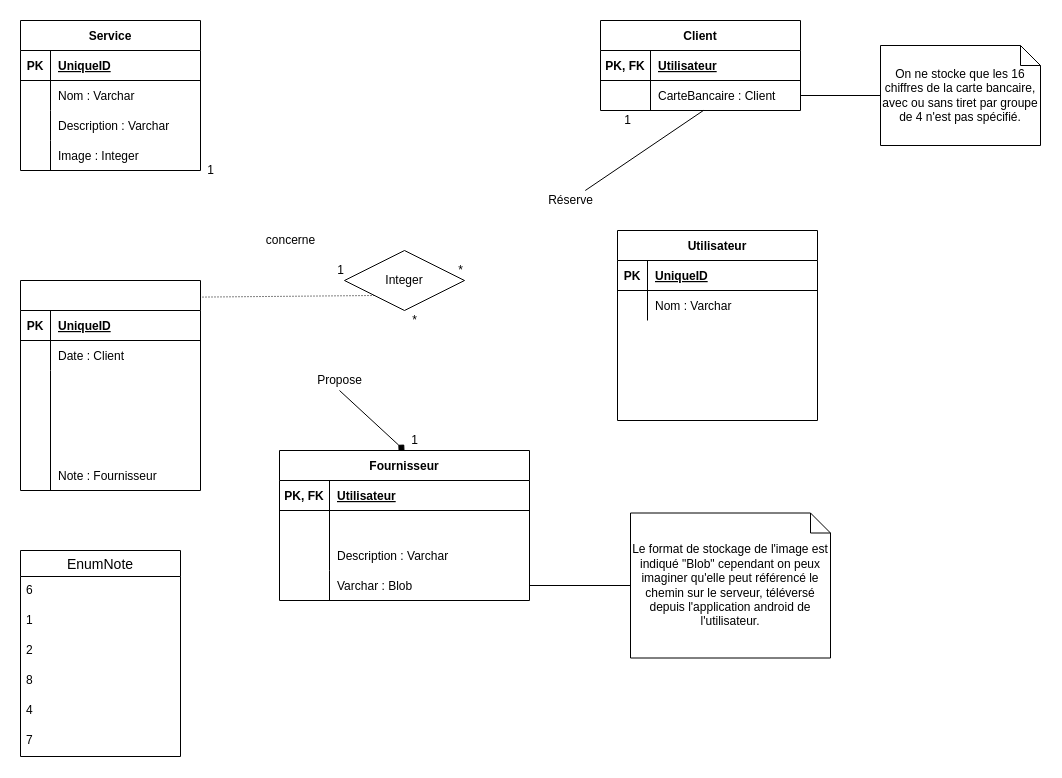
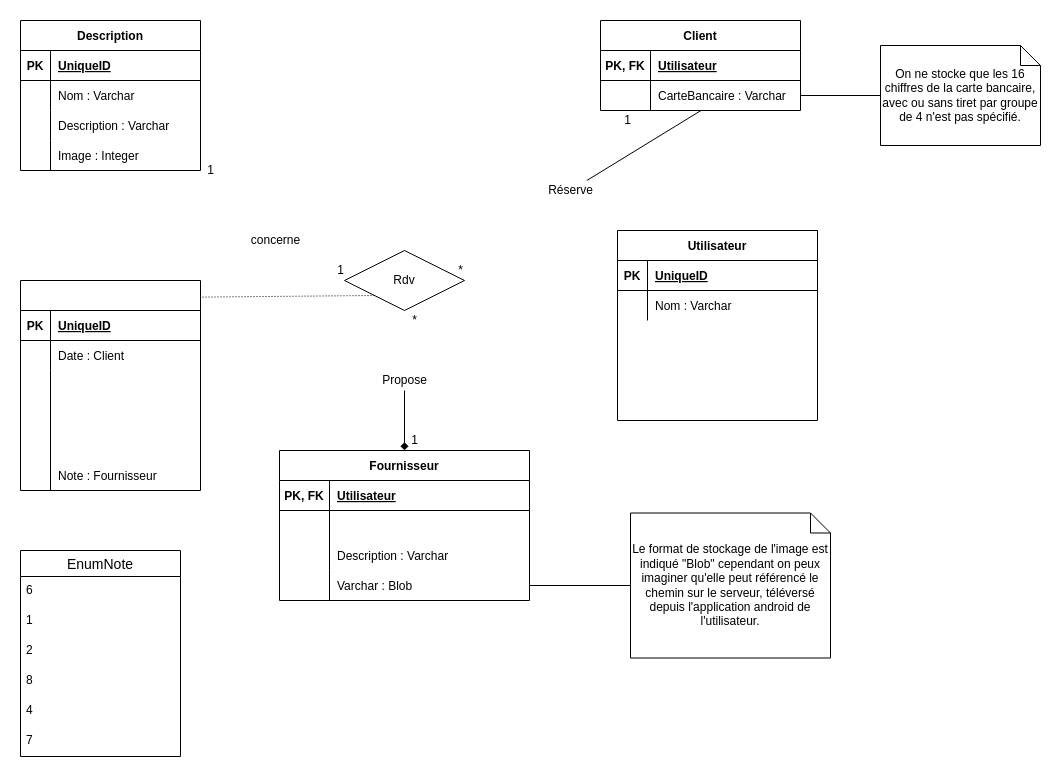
  <mxCell id="0" />
  <mxCell id="1" parent="0" />
- <mxCell id="2" value="Service" style="shape=table;startSize=30;container=1;collapsible=1;childLayout=tableLayout;fixedRows=1;rowLines=0;fontStyle=1;align=center;resizeLast=1;" parent="1" vertex="1"><mxGeometry x="20" y="20" width="180" height="150" as="geometry" /></mxCell>
+ <mxCell id="2" value="Description" style="shape=table;startSize=30;container=1;collapsible=1;childLayout=tableLayout;fixedRows=1;rowLines=0;fontStyle=1;align=center;resizeLast=1;" parent="1" vertex="1"><mxGeometry x="20" y="20" width="180" height="150" as="geometry" /></mxCell>
  <mxCell id="3" value="" style="shape=partialRectangle;collapsible=0;dropTarget=0;pointerEvents=0;fillColor=none;top=0;left=0;bottom=1;right=0;points=[[0,0.5],[1,0.5]];portConstraint=eastwest;" parent="2" vertex="1"><mxGeometry y="30" width="180" height="30" as="geometry" /></mxCell>
  <mxCell id="4" value="PK" style="shape=partialRectangle;connectable=0;fillColor=none;top=0;left=0;bottom=0;right=0;fontStyle=1;overflow=hidden;" parent="3" vertex="1"><mxGeometry width="30" height="30" as="geometry" /></mxCell>
  <mxCell id="5" value="UniqueID" style="shape=partialRectangle;connectable=0;fillColor=none;top=0;left=0;bottom=0;right=0;align=left;spacingLeft=6;fontStyle=5;overflow=hidden;" parent="3" vertex="1"><mxGeometry x="30" width="150" height="30" as="geometry" /></mxCell>
  <mxCell id="6" value="" style="shape=partialRectangle;collapsible=0;dropTarget=0;pointerEvents=0;fillColor=none;top=0;left=0;bottom=0;right=0;points=[[0,0.5],[1,0.5]];portConstraint=eastwest;" parent="2" vertex="1"><mxGeometry y="60" width="180" height="30" as="geometry" /></mxCell>
  <mxCell id="7" value="" style="shape=partialRectangle;connectable=0;fillColor=none;top=0;left=0;bottom=0;right=0;editable=1;overflow=hidden;" parent="6" vertex="1"><mxGeometry width="30" height="30" as="geometry" /></mxCell>
  <mxCell id="8" value="Nom : Varchar" style="shape=partialRectangle;connectable=0;fillColor=none;top=0;left=0;bottom=0;right=0;align=left;spacingLeft=6;overflow=hidden;" parent="6" vertex="1"><mxGeometry x="30" width="150" height="30" as="geometry" /></mxCell>
  <mxCell id="9" value="" style="shape=partialRectangle;collapsible=0;dropTarget=0;pointerEvents=0;fillColor=none;top=0;left=0;bottom=0;right=0;points=[[0,0.5],[1,0.5]];portConstraint=eastwest;" parent="2" vertex="1"><mxGeometry y="90" width="180" height="30" as="geometry" /></mxCell>
  <mxCell id="10" value="" style="shape=partialRectangle;connectable=0;fillColor=none;top=0;left=0;bottom=0;right=0;editable=1;overflow=hidden;" parent="9" vertex="1"><mxGeometry width="30" height="30" as="geometry" /></mxCell>
  <mxCell id="11" value="Description : Varchar" style="shape=partialRectangle;connectable=0;fillColor=none;top=0;left=0;bottom=0;right=0;align=left;spacingLeft=6;overflow=hidden;" parent="9" vertex="1"><mxGeometry x="30" width="150" height="30" as="geometry" /></mxCell>
  <mxCell id="12" value="" style="shape=partialRectangle;collapsible=0;dropTarget=0;pointerEvents=0;fillColor=none;top=0;left=0;bottom=0;right=0;points=[[0,0.5],[1,0.5]];portConstraint=eastwest;" parent="2" vertex="1"><mxGeometry y="120" width="180" height="30" as="geometry" /></mxCell>
  <mxCell id="13" value="" style="shape=partialRectangle;connectable=0;fillColor=none;top=0;left=0;bottom=0;right=0;editable=1;overflow=hidden;" parent="12" vertex="1"><mxGeometry width="30" height="30" as="geometry" /></mxCell>
  <mxCell id="14" value="Image : Integer" style="shape=partialRectangle;connectable=0;fillColor=none;top=0;left=0;bottom=0;right=0;align=left;spacingLeft=6;overflow=hidden;" parent="12" vertex="1"><mxGeometry x="30" width="150" height="30" as="geometry" /></mxCell>
  <mxCell id="15" value="Fournisseur" style="shape=table;startSize=30;container=1;collapsible=1;childLayout=tableLayout;fixedRows=1;rowLines=0;fontStyle=1;align=center;resizeLast=1;" parent="1" vertex="1"><mxGeometry x="279" y="450" width="250" height="150" as="geometry" /></mxCell>
  <mxCell id="16" value="" style="shape=partialRectangle;collapsible=0;dropTarget=0;pointerEvents=0;fillColor=none;top=0;left=0;bottom=1;right=0;points=[[0,0.5],[1,0.5]];portConstraint=eastwest;" parent="15" vertex="1"><mxGeometry y="30" width="250" height="30" as="geometry" /></mxCell>
  <mxCell id="17" value="PK, FK" style="shape=partialRectangle;connectable=0;fillColor=none;top=0;left=0;bottom=0;right=0;fontStyle=1;overflow=hidden;" parent="16" vertex="1"><mxGeometry width="50" height="30" as="geometry" /></mxCell>
  <mxCell id="18" value="Utilisateur" style="shape=partialRectangle;connectable=0;fillColor=none;top=0;left=0;bottom=0;right=0;align=left;spacingLeft=6;fontStyle=5;overflow=hidden;" parent="16" vertex="1"><mxGeometry x="50" width="200" height="30" as="geometry" /></mxCell>
  <mxCell id="19" value="" style="shape=partialRectangle;collapsible=0;dropTarget=0;pointerEvents=0;fillColor=none;top=0;left=0;bottom=0;right=0;points=[[0,0.5],[1,0.5]];portConstraint=eastwest;" parent="15" vertex="1"><mxGeometry y="60" width="250" height="30" as="geometry" /></mxCell>
  <mxCell id="20" value="" style="shape=partialRectangle;connectable=0;fillColor=none;top=0;left=0;bottom=0;right=0;editable=1;overflow=hidden;" parent="19" vertex="1"><mxGeometry width="50" height="30" as="geometry" /></mxCell>
  <mxCell id="21" value="" style="shape=partialRectangle;collapsible=0;dropTarget=0;pointerEvents=0;fillColor=none;top=0;left=0;bottom=0;right=0;points=[[0,0.5],[1,0.5]];portConstraint=eastwest;" parent="15" vertex="1"><mxGeometry y="90" width="250" height="30" as="geometry" /></mxCell>
  <mxCell id="22" value="" style="shape=partialRectangle;connectable=0;fillColor=none;top=0;left=0;bottom=0;right=0;editable=1;overflow=hidden;" parent="21" vertex="1"><mxGeometry width="50" height="30" as="geometry" /></mxCell>
  <mxCell id="23" value="Description : Varchar" style="shape=partialRectangle;connectable=0;fillColor=none;top=0;left=0;bottom=0;right=0;align=left;spacingLeft=6;overflow=hidden;" parent="21" vertex="1"><mxGeometry x="50" width="200" height="30" as="geometry" /></mxCell>
  <mxCell id="24" value="" style="shape=partialRectangle;collapsible=0;dropTarget=0;pointerEvents=0;fillColor=none;top=0;left=0;bottom=0;right=0;points=[[0,0.5],[1,0.5]];portConstraint=eastwest;" parent="15" vertex="1"><mxGeometry y="120" width="250" height="30" as="geometry" /></mxCell>
  <mxCell id="25" value="" style="shape=partialRectangle;connectable=0;fillColor=none;top=0;left=0;bottom=0;right=0;editable=1;overflow=hidden;" parent="24" vertex="1"><mxGeometry width="50" height="30" as="geometry" /></mxCell>
  <mxCell id="26" value="Varchar : Blob" style="shape=partialRectangle;connectable=0;fillColor=none;top=0;left=0;bottom=0;right=0;align=left;spacingLeft=6;overflow=hidden;" parent="24" vertex="1"><mxGeometry x="50" width="200" height="30" as="geometry" /></mxCell>
  <mxCell id="27" value="Client" style="shape=table;startSize=30;container=1;collapsible=1;childLayout=tableLayout;fixedRows=1;rowLines=0;fontStyle=1;align=center;resizeLast=1;" parent="1" vertex="1"><mxGeometry x="600" y="20" width="200" height="90" as="geometry" /></mxCell>
  <mxCell id="28" value="" style="shape=partialRectangle;collapsible=0;dropTarget=0;pointerEvents=0;fillColor=none;top=0;left=0;bottom=1;right=0;points=[[0,0.5],[1,0.5]];portConstraint=eastwest;" parent="27" vertex="1"><mxGeometry y="30" width="200" height="30" as="geometry" /></mxCell>
  <mxCell id="29" value="PK, FK" style="shape=partialRectangle;connectable=0;fillColor=none;top=0;left=0;bottom=0;right=0;fontStyle=1;overflow=hidden;" parent="28" vertex="1"><mxGeometry width="50" height="30" as="geometry" /></mxCell>
  <mxCell id="30" value="Utilisateur" style="shape=partialRectangle;connectable=0;fillColor=none;top=0;left=0;bottom=0;right=0;align=left;spacingLeft=6;fontStyle=5;overflow=hidden;" parent="28" vertex="1"><mxGeometry x="50" width="150" height="30" as="geometry" /></mxCell>
  <mxCell id="31" value="" style="shape=partialRectangle;collapsible=0;dropTarget=0;pointerEvents=0;fillColor=none;top=0;left=0;bottom=0;right=0;points=[[0,0.5],[1,0.5]];portConstraint=eastwest;" parent="27" vertex="1"><mxGeometry y="60" width="200" height="30" as="geometry" /></mxCell>
  <mxCell id="32" value="" style="shape=partialRectangle;connectable=0;fillColor=none;top=0;left=0;bottom=0;right=0;editable=1;overflow=hidden;" parent="31" vertex="1"><mxGeometry width="50" height="30" as="geometry" /></mxCell>
- <mxCell id="33" value="CarteBancaire : Client" style="shape=partialRectangle;connectable=0;fillColor=none;top=0;left=0;bottom=0;right=0;align=left;spacingLeft=6;overflow=hidden;" parent="31" vertex="1"><mxGeometry x="50" width="150" height="30" as="geometry" /></mxCell>
- <mxCell id="34" value="&lt;div&gt;Integer&lt;/div&gt;" style="shape=rhombus;perimeter=rhombusPerimeter;whiteSpace=wrap;html=1;align=center;" parent="1" vertex="1"><mxGeometry x="344" y="250" width="120" height="60" as="geometry" /></mxCell>
+ <mxCell id="33" value="CarteBancaire : Varchar" style="shape=partialRectangle;connectable=0;fillColor=none;top=0;left=0;bottom=0;right=0;align=left;spacingLeft=6;overflow=hidden;" parent="31" vertex="1"><mxGeometry x="50" width="150" height="30" as="geometry" /></mxCell>
+ <mxCell id="34" value="&lt;div&gt;Rdv&lt;/div&gt;" style="shape=rhombus;perimeter=rhombusPerimeter;whiteSpace=wrap;html=1;align=center;" parent="1" vertex="1"><mxGeometry x="344" y="250" width="120" height="60" as="geometry" /></mxCell>
  <mxCell id="35" value="" style="endArrow=none;html=1;rounded=0;" parent="1" source="62" target="33" edge="1"><mxGeometry relative="1" as="geometry"><mxPoint x="480" y="290" as="sourcePoint" /><mxPoint x="570" y="210" as="targetPoint" /></mxGeometry></mxCell>
  <mxCell id="36" value="" style="endArrow=diamond;html=1;rounded=0;exitX=0.5;exitY=1;exitDx=0;exitDy=0;entryX=0.5;entryY=0;entryDx=0;entryDy=0;" parent="1" source="60" target="15" edge="1"><mxGeometry relative="1" as="geometry"><mxPoint x="480" y="290" as="sourcePoint" /><mxPoint x="640" y="290" as="targetPoint" /></mxGeometry></mxCell>
  <mxCell id="37" value="1" style="text;html=1;align=center;verticalAlign=middle;resizable=0;points=[];autosize=1;" parent="1" vertex="1"><mxGeometry x="200" y="160" width="20" height="20" as="geometry" /></mxCell>
  <mxCell id="38" value="1" style="text;html=1;align=center;verticalAlign=middle;resizable=0;points=[];autosize=1;" parent="1" vertex="1"><mxGeometry x="330" y="260" width="20" height="20" as="geometry" /></mxCell>
  <mxCell id="39" value="*" style="text;html=1;align=center;verticalAlign=middle;resizable=0;points=[];autosize=1;" parent="1" vertex="1"><mxGeometry x="404" y="310" width="20" height="20" as="geometry" /></mxCell>
  <mxCell id="40" value="1" style="text;html=1;align=center;verticalAlign=middle;resizable=0;points=[];autosize=1;" parent="1" vertex="1"><mxGeometry x="404" y="430" width="20" height="20" as="geometry" /></mxCell>
  <mxCell id="41" value="*" style="text;html=1;align=center;verticalAlign=middle;resizable=0;points=[];autosize=1;" parent="1" vertex="1"><mxGeometry x="450" y="260" width="20" height="20" as="geometry" /></mxCell>
  <mxCell id="42" value="1" style="text;html=1;align=center;verticalAlign=middle;resizable=0;points=[];autosize=1;" parent="1" vertex="1"><mxGeometry x="617" y="110" width="20" height="20" as="geometry" /></mxCell>
  <mxCell id="43" value="" style="shape=table;startSize=30;container=1;collapsible=1;childLayout=tableLayout;fixedRows=1;rowLines=0;fontStyle=1;align=center;resizeLast=1;" parent="1" vertex="1"><mxGeometry x="20" y="280" width="180" height="210" as="geometry" /></mxCell>
  <mxCell id="44" value="" style="shape=partialRectangle;collapsible=0;dropTarget=0;pointerEvents=0;fillColor=none;top=0;left=0;bottom=1;right=0;points=[[0,0.5],[1,0.5]];portConstraint=eastwest;" parent="43" vertex="1"><mxGeometry y="30" width="180" height="30" as="geometry" /></mxCell>
  <mxCell id="45" value="PK" style="shape=partialRectangle;connectable=0;fillColor=none;top=0;left=0;bottom=0;right=0;fontStyle=1;overflow=hidden;" parent="44" vertex="1"><mxGeometry width="30" height="30" as="geometry" /></mxCell>
  <mxCell id="46" value="UniqueID" style="shape=partialRectangle;connectable=0;fillColor=none;top=0;left=0;bottom=0;right=0;align=left;spacingLeft=6;fontStyle=5;overflow=hidden;" parent="44" vertex="1"><mxGeometry x="30" width="150" height="30" as="geometry" /></mxCell>
  <mxCell id="47" value="" style="shape=partialRectangle;collapsible=0;dropTarget=0;pointerEvents=0;fillColor=none;top=0;left=0;bottom=0;right=0;points=[[0,0.5],[1,0.5]];portConstraint=eastwest;" parent="43" vertex="1"><mxGeometry y="60" width="180" height="30" as="geometry" /></mxCell>
  <mxCell id="48" value="" style="shape=partialRectangle;connectable=0;fillColor=none;top=0;left=0;bottom=0;right=0;editable=1;overflow=hidden;" parent="47" vertex="1"><mxGeometry width="30" height="30" as="geometry" /></mxCell>
  <mxCell id="49" value="Date : Client" style="shape=partialRectangle;connectable=0;fillColor=none;top=0;left=0;bottom=0;right=0;align=left;spacingLeft=6;overflow=hidden;" parent="47" vertex="1"><mxGeometry x="30" width="150" height="30" as="geometry" /></mxCell>
  <mxCell id="50" value="" style="shape=partialRectangle;collapsible=0;dropTarget=0;pointerEvents=0;fillColor=none;top=0;left=0;bottom=0;right=0;points=[[0,0.5],[1,0.5]];portConstraint=eastwest;" parent="43" vertex="1"><mxGeometry y="90" width="180" height="30" as="geometry" /></mxCell>
  <mxCell id="51" value="" style="shape=partialRectangle;connectable=0;fillColor=none;top=0;left=0;bottom=0;right=0;editable=1;overflow=hidden;" parent="50" vertex="1"><mxGeometry width="30" height="30" as="geometry" /></mxCell>
  <mxCell id="52" value="" style="shape=partialRectangle;collapsible=0;dropTarget=0;pointerEvents=0;fillColor=none;top=0;left=0;bottom=0;right=0;points=[[0,0.5],[1,0.5]];portConstraint=eastwest;" parent="43" vertex="1"><mxGeometry y="120" width="180" height="30" as="geometry" /></mxCell>
  <mxCell id="53" value="" style="shape=partialRectangle;connectable=0;fillColor=none;top=0;left=0;bottom=0;right=0;editable=1;overflow=hidden;" parent="52" vertex="1"><mxGeometry width="30" height="30" as="geometry" /></mxCell>
  <mxCell id="54" value="" style="shape=partialRectangle;collapsible=0;dropTarget=0;pointerEvents=0;fillColor=none;top=0;left=0;bottom=0;right=0;points=[[0,0.5],[1,0.5]];portConstraint=eastwest;" parent="43" vertex="1"><mxGeometry y="150" width="180" height="30" as="geometry" /></mxCell>
  <mxCell id="55" value="" style="shape=partialRectangle;connectable=0;fillColor=none;top=0;left=0;bottom=0;right=0;editable=1;overflow=hidden;" parent="54" vertex="1"><mxGeometry width="30" height="30" as="geometry" /></mxCell>
  <mxCell id="56" value="" style="shape=partialRectangle;collapsible=0;dropTarget=0;pointerEvents=0;fillColor=none;top=0;left=0;bottom=0;right=0;points=[[0,0.5],[1,0.5]];portConstraint=eastwest;" parent="43" vertex="1"><mxGeometry y="180" width="180" height="30" as="geometry" /></mxCell>
  <mxCell id="57" value="" style="shape=partialRectangle;connectable=0;fillColor=none;top=0;left=0;bottom=0;right=0;editable=1;overflow=hidden;" parent="56" vertex="1"><mxGeometry width="30" height="30" as="geometry" /></mxCell>
  <mxCell id="58" value="Note : Fournisseur" style="shape=partialRectangle;connectable=0;fillColor=none;top=0;left=0;bottom=0;right=0;align=left;spacingLeft=6;overflow=hidden;" parent="56" vertex="1"><mxGeometry x="30" width="150" height="30" as="geometry" /></mxCell>
  <mxCell id="59" value="" style="endArrow=none;html=1;rounded=0;dashed=1;dashPattern=1 2;exitX=0;exitY=1;exitDx=0;exitDy=0;entryX=1.004;entryY=0.079;entryDx=0;entryDy=0;entryPerimeter=0;" parent="1" source="34" target="43" edge="1"><mxGeometry relative="1" as="geometry"><mxPoint x="450" y="360" as="sourcePoint" /><mxPoint x="610" y="360" as="targetPoint" /></mxGeometry></mxCell>
- <mxCell id="60" value="Propose" style="text;html=1;align=center;verticalAlign=middle;resizable=0;points=[];autosize=1;" parent="1" vertex="1"><mxGeometry x="309" y="370" width="60" height="20" as="geometry" /></mxCell>
- <mxCell id="61" value="concerne" style="text;html=1;align=center;verticalAlign=middle;resizable=0;points=[];autosize=1;" parent="1" vertex="1"><mxGeometry x="255" y="230" width="70" height="20" as="geometry" /></mxCell>
- <mxCell id="62" value="Réserve" style="text;html=1;align=center;verticalAlign=middle;resizable=0;points=[];autosize=1;" parent="1" vertex="1"><mxGeometry x="540" y="190" width="60" height="20" as="geometry" /></mxCell>
+ <mxCell id="60" value="Propose" style="text;html=1;align=center;verticalAlign=middle;resizable=0;points=[];autosize=1;" parent="1" vertex="1"><mxGeometry x="374" y="370" width="60" height="20" as="geometry" /></mxCell>
+ <mxCell id="61" value="concerne" style="text;html=1;align=center;verticalAlign=middle;resizable=0;points=[];autosize=1;" parent="1" vertex="1"><mxGeometry x="240" y="230" width="70" height="20" as="geometry" /></mxCell>
+ <mxCell id="62" value="Réserve" style="text;html=1;align=center;verticalAlign=middle;resizable=0;points=[];autosize=1;" parent="1" vertex="1"><mxGeometry x="540" y="180" width="60" height="20" as="geometry" /></mxCell>
  <mxCell id="63" value="On ne stocke que les 16 chiffres de la carte bancaire, avec ou sans tiret par groupe de 4 n'est pas spécifié." style="shape=note;size=20;whiteSpace=wrap;html=1;" parent="1" vertex="1"><mxGeometry x="880" y="45" width="160" height="100" as="geometry" /></mxCell>
  <mxCell id="64" value="" style="endArrow=none;html=1;rounded=0;exitX=1;exitY=0.5;exitDx=0;exitDy=0;entryX=0;entryY=0.5;entryDx=0;entryDy=0;entryPerimeter=0;" parent="1" source="31" target="63" edge="1"><mxGeometry relative="1" as="geometry"><mxPoint x="750" y="200" as="sourcePoint" /><mxPoint x="910" y="200" as="targetPoint" /></mxGeometry></mxCell>
  <mxCell id="65" value="Utilisateur" style="shape=table;startSize=30;container=1;collapsible=1;childLayout=tableLayout;fixedRows=1;rowLines=0;fontStyle=1;align=center;resizeLast=1;" parent="1" vertex="1"><mxGeometry x="617" y="230" width="200" height="190" as="geometry" /></mxCell>
  <mxCell id="66" value="" style="shape=partialRectangle;collapsible=0;dropTarget=0;pointerEvents=0;fillColor=none;top=0;left=0;bottom=1;right=0;points=[[0,0.5],[1,0.5]];portConstraint=eastwest;" parent="65" vertex="1"><mxGeometry y="30" width="200" height="30" as="geometry" /></mxCell>
  <mxCell id="67" value="PK" style="shape=partialRectangle;connectable=0;fillColor=none;top=0;left=0;bottom=0;right=0;fontStyle=1;overflow=hidden;" parent="66" vertex="1"><mxGeometry width="30" height="30" as="geometry" /></mxCell>
  <mxCell id="68" value="UniqueID" style="shape=partialRectangle;connectable=0;fillColor=none;top=0;left=0;bottom=0;right=0;align=left;spacingLeft=6;fontStyle=5;overflow=hidden;" parent="66" vertex="1"><mxGeometry x="30" width="170" height="30" as="geometry" /></mxCell>
  <mxCell id="69" value="" style="shape=partialRectangle;collapsible=0;dropTarget=0;pointerEvents=0;fillColor=none;top=0;left=0;bottom=0;right=0;points=[[0,0.5],[1,0.5]];portConstraint=eastwest;" parent="65" vertex="1"><mxGeometry y="60" width="200" height="30" as="geometry" /></mxCell>
  <mxCell id="70" value="" style="shape=partialRectangle;connectable=0;fillColor=none;top=0;left=0;bottom=0;right=0;editable=1;overflow=hidden;" parent="69" vertex="1"><mxGeometry width="30" height="30" as="geometry" /></mxCell>
  <mxCell id="71" value="Nom : Varchar" style="shape=partialRectangle;connectable=0;fillColor=none;top=0;left=0;bottom=0;right=0;align=left;spacingLeft=6;overflow=hidden;" parent="69" vertex="1"><mxGeometry x="30" width="170" height="30" as="geometry" /></mxCell>
  <mxCell id="72" value="" style="shape=partialRectangle;collapsible=0;dropTarget=0;pointerEvents=0;fillColor=none;top=0;left=0;bottom=0;right=0;points=[[0,0.5],[1,0.5]];portConstraint=eastwest;" parent="65" vertex="1"><mxGeometry y="90" width="200" height="30" as="geometry" /></mxCell>
  <mxCell id="73" value="" style="shape=partialRectangle;connectable=0;fillColor=none;top=0;left=0;bottom=0;right=0;editable=1;overflow=hidden;" parent="72" vertex="1"><mxGeometry width="30" height="30" as="geometry" /></mxCell>
  <mxCell id="74" value="" style="shape=partialRectangle;collapsible=0;dropTarget=0;pointerEvents=0;fillColor=none;top=0;left=0;bottom=0;right=0;points=[[0,0.5],[1,0.5]];portConstraint=eastwest;" parent="65" vertex="1"><mxGeometry y="120" width="200" height="30" as="geometry" /></mxCell>
  <mxCell id="75" value="" style="shape=partialRectangle;connectable=0;fillColor=none;top=0;left=0;bottom=0;right=0;editable=1;overflow=hidden;" parent="74" vertex="1"><mxGeometry width="30" height="30" as="geometry" /></mxCell>
  <mxCell id="76" value="" style="shape=partialRectangle;collapsible=0;dropTarget=0;pointerEvents=0;fillColor=none;top=0;left=0;bottom=0;right=0;points=[[0,0.5],[1,0.5]];portConstraint=eastwest;" parent="65" vertex="1"><mxGeometry y="150" width="200" height="30" as="geometry" /></mxCell>
  <mxCell id="77" value="" style="shape=partialRectangle;connectable=0;fillColor=none;top=0;left=0;bottom=0;right=0;editable=1;overflow=hidden;" parent="76" vertex="1"><mxGeometry width="30" height="30" as="geometry" /></mxCell>
  <mxCell id="78" value="Le format de stockage de l'image est indiqué &quot;Blob&quot; cependant on peux imaginer qu'elle peut référencé le chemin sur le serveur, téléversé depuis l'application android de l'utilisateur." style="shape=note;size=20;whiteSpace=wrap;html=1;" parent="1" vertex="1"><mxGeometry x="630" y="512.5" width="200" height="145" as="geometry" /></mxCell>
  <mxCell id="79" value="" style="endArrow=none;html=1;rounded=0;exitX=1;exitY=0.5;exitDx=0;exitDy=0;" parent="1" source="24" target="78" edge="1"><mxGeometry relative="1" as="geometry"><mxPoint x="460" y="310" as="sourcePoint" /><mxPoint x="618" y="599" as="targetPoint" /></mxGeometry></mxCell>
  <mxCell id="80" value="EnumNote" style="swimlane;fontStyle=0;childLayout=stackLayout;horizontal=1;startSize=26;horizontalStack=0;resizeParent=1;resizeParentMax=0;resizeLast=0;collapsible=1;marginBottom=0;align=center;fontSize=14;" parent="1" vertex="1"><mxGeometry x="20" y="550" width="160" height="206" as="geometry" /></mxCell>
  <mxCell id="81" value="6" style="text;strokeColor=none;fillColor=none;spacingLeft=4;spacingRight=4;overflow=hidden;rotatable=0;points=[[0,0.5],[1,0.5]];portConstraint=eastwest;fontSize=12;" parent="80" vertex="1"><mxGeometry y="26" width="160" height="30" as="geometry" /></mxCell>
  <mxCell id="82" value="1" style="text;strokeColor=none;fillColor=none;spacingLeft=4;spacingRight=4;overflow=hidden;rotatable=0;points=[[0,0.5],[1,0.5]];portConstraint=eastwest;fontSize=12;" parent="80" vertex="1"><mxGeometry y="56" width="160" height="30" as="geometry" /></mxCell>
  <mxCell id="83" value="2" style="text;strokeColor=none;fillColor=none;spacingLeft=4;spacingRight=4;overflow=hidden;rotatable=0;points=[[0,0.5],[1,0.5]];portConstraint=eastwest;fontSize=12;" parent="80" vertex="1"><mxGeometry y="86" width="160" height="30" as="geometry" /></mxCell>
  <mxCell id="84" value="8" style="text;strokeColor=none;fillColor=none;spacingLeft=4;spacingRight=4;overflow=hidden;rotatable=0;points=[[0,0.5],[1,0.5]];portConstraint=eastwest;fontSize=12;" parent="80" vertex="1"><mxGeometry y="116" width="160" height="30" as="geometry" /></mxCell>
  <mxCell id="85" value="4" style="text;strokeColor=none;fillColor=none;spacingLeft=4;spacingRight=4;overflow=hidden;rotatable=0;points=[[0,0.5],[1,0.5]];portConstraint=eastwest;fontSize=12;" parent="80" vertex="1"><mxGeometry y="146" width="160" height="30" as="geometry" /></mxCell>
  <mxCell id="86" value="7" style="text;strokeColor=none;fillColor=none;spacingLeft=4;spacingRight=4;overflow=hidden;rotatable=0;points=[[0,0.5],[1,0.5]];portConstraint=eastwest;fontSize=12;" parent="80" vertex="1"><mxGeometry y="176" width="160" height="30" as="geometry" /></mxCell>
